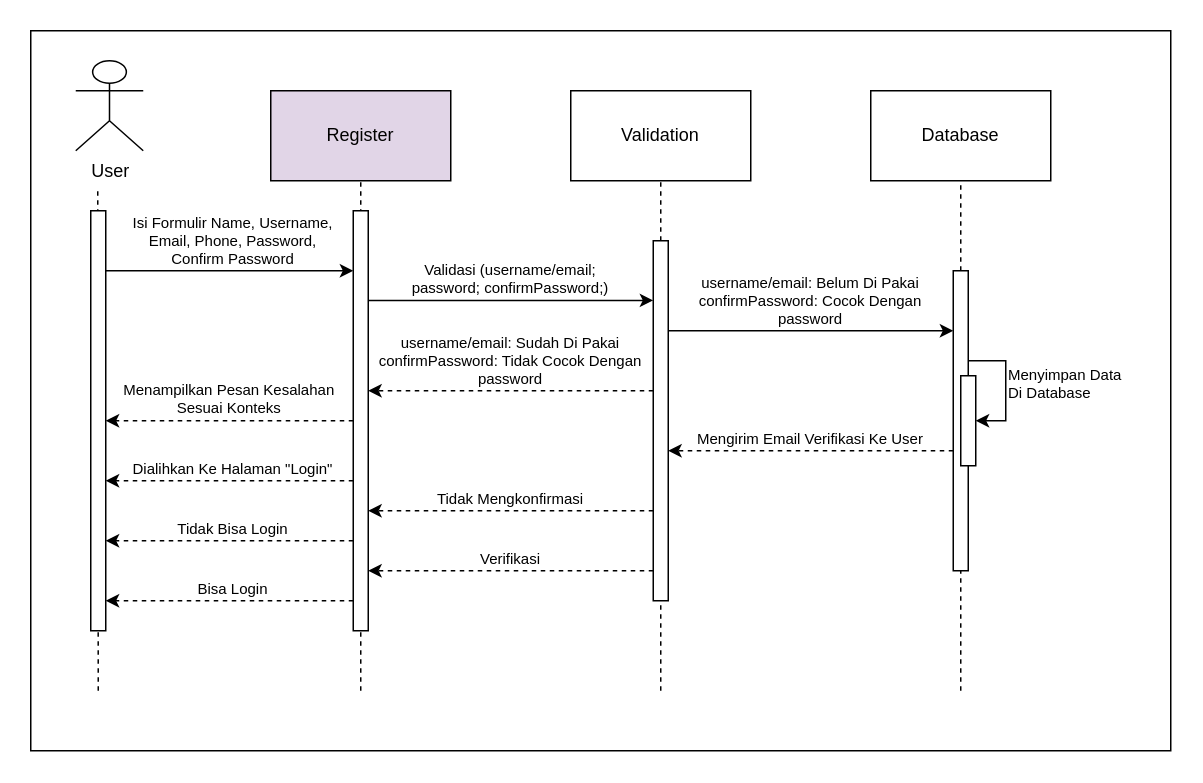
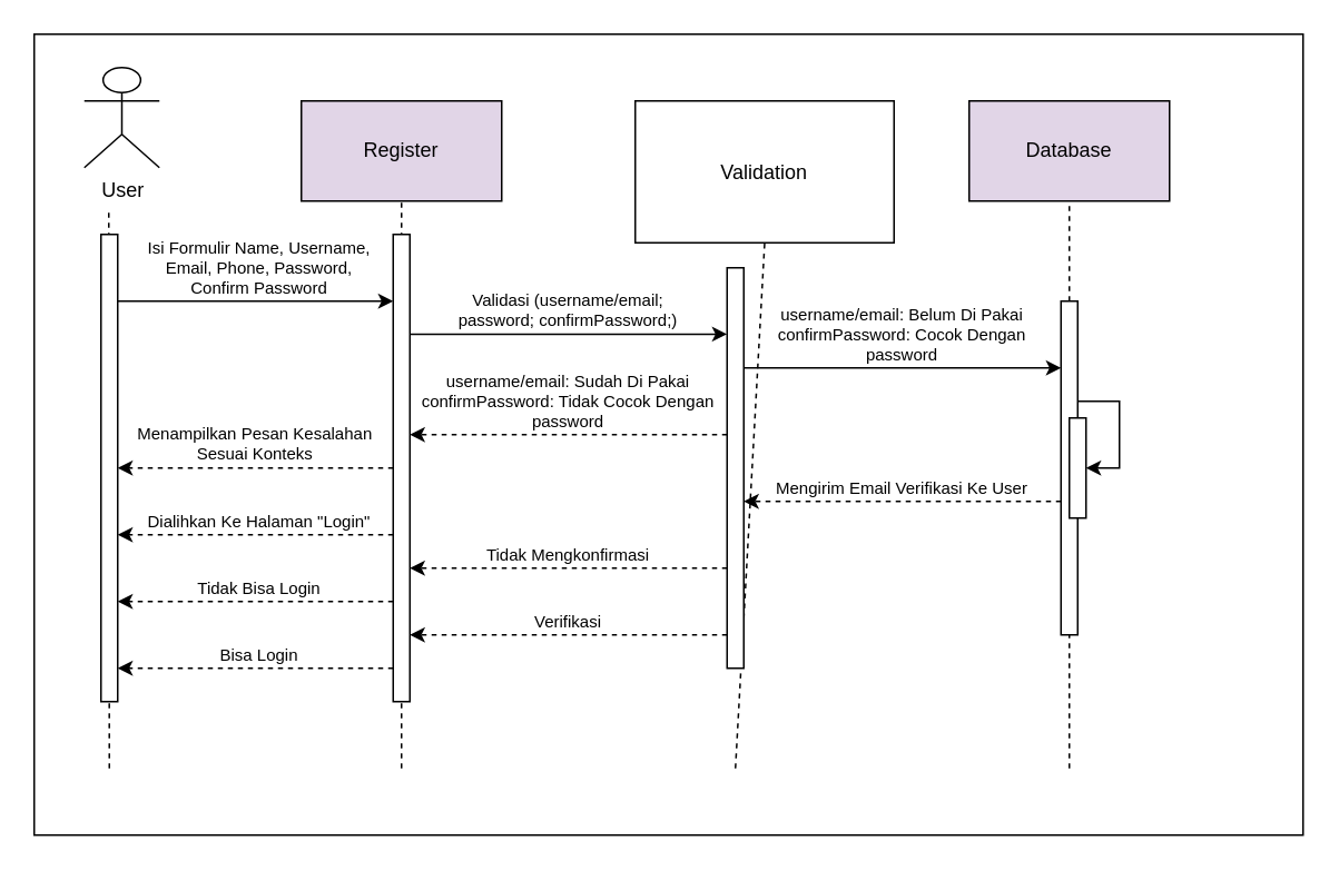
  <mxCell id="0" />
  <mxCell id="1" parent="0" />
  <mxCell id="2" value="" style="rounded=0;whiteSpace=wrap;html=1;fillColor=none;" parent="1" vertex="1"><mxGeometry x="20" y="20" width="760" height="480" as="geometry" /></mxCell>
  <mxCell id="3" value="User" style="shape=umlActor;verticalLabelPosition=bottom;verticalAlign=top;html=1;outlineConnect=0;" parent="1" vertex="1"><mxGeometry x="50" y="40" width="45" height="60" as="geometry" /></mxCell>
  <mxCell id="4" value="Register" style="rounded=0;whiteSpace=wrap;html=1;fillColor=#e1d5e7;" parent="1" vertex="1"><mxGeometry x="180" y="60" width="120" height="60" as="geometry" /></mxCell>
- <mxCell id="5" value="Validation" style="rounded=0;whiteSpace=wrap;html=1;" parent="1" vertex="1"><mxGeometry x="380" y="60" width="120" height="60" as="geometry" /></mxCell>
- <mxCell id="6" value="Database" style="rounded=0;whiteSpace=wrap;html=1;" parent="1" vertex="1"><mxGeometry x="580" y="60" width="120" height="60" as="geometry" /></mxCell>
+ <mxCell id="5" value="Validation" style="rounded=0;whiteSpace=wrap;html=1;" parent="1" vertex="1"><mxGeometry x="380" y="60" width="155" height="85" as="geometry" /></mxCell>
+ <mxCell id="6" value="Database" style="rounded=0;whiteSpace=wrap;html=1;fillColor=#e1d5e7;" parent="1" vertex="1"><mxGeometry x="580" y="60" width="120" height="60" as="geometry" /></mxCell>
  <mxCell id="7" value="" style="endArrow=none;dashed=1;html=1;rounded=0;entryX=0.5;entryY=1;entryDx=0;entryDy=0;" parent="1" target="4" edge="1"><mxGeometry width="50" height="50" relative="1" as="geometry"><mxPoint x="240" y="460" as="sourcePoint" /><mxPoint x="190" y="180" as="targetPoint" /></mxGeometry></mxCell>
  <mxCell id="8" value="" style="endArrow=none;dashed=1;html=1;rounded=0;entryX=0.5;entryY=1;entryDx=0;entryDy=0;" parent="1" target="5" edge="1"><mxGeometry width="50" height="50" relative="1" as="geometry"><mxPoint x="440" y="460" as="sourcePoint" /><mxPoint x="250" y="130" as="targetPoint" /></mxGeometry></mxCell>
  <mxCell id="9" value="" style="endArrow=none;dashed=1;html=1;rounded=0;entryX=0.5;entryY=1;entryDx=0;entryDy=0;" parent="1" source="24" target="6" edge="1"><mxGeometry width="50" height="50" relative="1" as="geometry"><mxPoint x="639.73" y="450" as="sourcePoint" /><mxPoint x="639.73" y="160" as="targetPoint" /></mxGeometry></mxCell>
  <mxCell id="10" value="" style="endArrow=classic;html=1;rounded=0;fontSize=10;" parent="1" target="20" edge="1"><mxGeometry width="50" height="50" relative="1" as="geometry"><mxPoint x="70" y="180" as="sourcePoint" /><mxPoint x="225" y="180" as="targetPoint" /></mxGeometry></mxCell>
  <mxCell id="11" value="" style="endArrow=classic;html=1;rounded=0;fontSize=10;" parent="1" edge="1"><mxGeometry width="50" height="50" relative="1" as="geometry"><mxPoint x="245" y="199.77" as="sourcePoint" /><mxPoint x="435" y="199.77" as="targetPoint" /></mxGeometry></mxCell>
  <mxCell id="12" value="" style="endArrow=classic;html=1;rounded=0;fontSize=10;" parent="1" target="24" edge="1"><mxGeometry width="50" height="50" relative="1" as="geometry"><mxPoint x="445" y="220" as="sourcePoint" /><mxPoint x="630" y="220" as="targetPoint" /></mxGeometry></mxCell>
  <mxCell id="13" value="Isi Formulir Name, Username, Email, Phone, Password, Confirm Password" style="text;html=1;align=center;verticalAlign=middle;whiteSpace=wrap;rounded=0;fontSize=10;" parent="1" vertex="1"><mxGeometry x="80" y="140" width="150" height="40" as="geometry" /></mxCell>
  <mxCell id="14" value="Validasi (username/email;&lt;div&gt;password; confirmPassword;)&lt;/div&gt;" style="text;html=1;align=center;verticalAlign=middle;whiteSpace=wrap;rounded=0;fontSize=10;" parent="1" vertex="1"><mxGeometry x="250" y="170" width="180" height="30" as="geometry" /></mxCell>
  <mxCell id="15" value="username/email: Belum Di Pakai&lt;br&gt;&lt;div&gt;&lt;span style=&quot;background-color: transparent; color: light-dark(rgb(0, 0, 0), rgb(255, 255, 255));&quot;&gt;c&lt;/span&gt;&lt;span style=&quot;background-color: transparent; color: light-dark(rgb(0, 0, 0), rgb(255, 255, 255));&quot;&gt;onfirmPassword&lt;/span&gt;: Cocok Dengan password&lt;/div&gt;" style="text;html=1;align=center;verticalAlign=middle;whiteSpace=wrap;rounded=0;fontSize=10;" parent="1" vertex="1"><mxGeometry x="450" y="180" width="180" height="40" as="geometry" /></mxCell>
  <mxCell id="16" value="" style="endArrow=classic;html=1;rounded=0;dashed=1;fontSize=10;" parent="1" target="20" edge="1"><mxGeometry width="50" height="50" relative="1" as="geometry"><mxPoint x="435" y="260" as="sourcePoint" /><mxPoint x="255" y="260" as="targetPoint" /></mxGeometry></mxCell>
  <mxCell id="17" value="" style="endArrow=classic;html=1;rounded=0;entryX=1;entryY=0.5;entryDx=0;entryDy=0;edgeStyle=orthogonalEdgeStyle;fontSize=10;" parent="1" target="25" edge="1"><mxGeometry width="50" height="50" relative="1" as="geometry"><mxPoint x="645" y="240" as="sourcePoint" /><mxPoint x="700" y="250" as="targetPoint" /><Array as="points"><mxPoint x="670" y="240" /><mxPoint x="670" y="280" /></Array></mxGeometry></mxCell>
- <mxCell id="18" value="Menyimpan Data Di Database" style="text;html=1;align=left;verticalAlign=middle;whiteSpace=wrap;rounded=0;fontSize=10;" parent="1" vertex="1"><mxGeometry x="670" y="240" width="80" height="30" as="geometry" /></mxCell>
  <mxCell id="19" value="" style="endArrow=classic;html=1;rounded=0;dashed=1;fontSize=10;" parent="1" edge="1"><mxGeometry width="50" height="50" relative="1" as="geometry"><mxPoint x="235" y="400" as="sourcePoint" /><mxPoint x="70" y="400" as="targetPoint" /></mxGeometry></mxCell>
  <mxCell id="20" value="" style="html=1;points=[[0,0,0,0,5],[0,1,0,0,-5],[1,0,0,0,5],[1,1,0,0,-5]];perimeter=orthogonalPerimeter;outlineConnect=0;targetShapes=umlLifeline;portConstraint=eastwest;newEdgeStyle={&quot;curved&quot;:0,&quot;rounded&quot;:0};fontSize=10;" parent="1" vertex="1"><mxGeometry x="235" y="140" width="10" height="280" as="geometry" /></mxCell>
  <mxCell id="21" value="" style="endArrow=none;dashed=1;html=1;rounded=0;entryX=0.5;entryY=1;entryDx=0;entryDy=0;" parent="1" edge="1"><mxGeometry width="50" height="50" relative="1" as="geometry"><mxPoint x="65" y="460" as="sourcePoint" /><mxPoint x="64.67" y="126" as="targetPoint" /></mxGeometry></mxCell>
  <mxCell id="22" value="" style="html=1;points=[[0,0,0,0,5],[0,1,0,0,-5],[1,0,0,0,5],[1,1,0,0,-5]];perimeter=orthogonalPerimeter;outlineConnect=0;targetShapes=umlLifeline;portConstraint=eastwest;newEdgeStyle={&quot;curved&quot;:0,&quot;rounded&quot;:0};" parent="1" vertex="1"><mxGeometry x="60" y="140" width="10" height="280" as="geometry" /></mxCell>
  <mxCell id="23" value="" style="endArrow=none;dashed=1;html=1;rounded=0;entryX=0.5;entryY=1;entryDx=0;entryDy=0;fontSize=10;" parent="1" target="24" edge="1"><mxGeometry width="50" height="50" relative="1" as="geometry"><mxPoint x="640" y="460" as="sourcePoint" /><mxPoint x="640" y="120" as="targetPoint" /></mxGeometry></mxCell>
  <mxCell id="24" value="" style="html=1;points=[[0,0,0,0,5],[0,1,0,0,-5],[1,0,0,0,5],[1,1,0,0,-5]];perimeter=orthogonalPerimeter;outlineConnect=0;targetShapes=umlLifeline;portConstraint=eastwest;newEdgeStyle={&quot;curved&quot;:0,&quot;rounded&quot;:0};fontSize=10;" parent="1" vertex="1"><mxGeometry x="635" y="180" width="10" height="200" as="geometry" /></mxCell>
  <mxCell id="25" value="" style="rounded=0;whiteSpace=wrap;html=1;fontSize=10;" parent="1" vertex="1"><mxGeometry x="640" y="250" width="10" height="60" as="geometry" /></mxCell>
  <mxCell id="26" value="username/email: Sudah Di Pakai&lt;br&gt;&lt;div&gt;&lt;span style=&quot;background-color: transparent; color: light-dark(rgb(0, 0, 0), rgb(255, 255, 255));&quot;&gt;c&lt;/span&gt;&lt;span style=&quot;background-color: transparent; color: light-dark(rgb(0, 0, 0), rgb(255, 255, 255));&quot;&gt;onfirmPassword&lt;/span&gt;: Tidak Cocok Dengan p&lt;span style=&quot;background-color: transparent; color: light-dark(rgb(0, 0, 0), rgb(255, 255, 255));&quot;&gt;assword&lt;/span&gt;&lt;/div&gt;" style="text;html=1;align=center;verticalAlign=middle;whiteSpace=wrap;rounded=0;fontSize=10;" parent="1" vertex="1"><mxGeometry x="250" y="220" width="180" height="40" as="geometry" /></mxCell>
  <mxCell id="27" value="" style="html=1;points=[[0,0,0,0,5],[0,1,0,0,-5],[1,0,0,0,5],[1,1,0,0,-5]];perimeter=orthogonalPerimeter;outlineConnect=0;targetShapes=umlLifeline;portConstraint=eastwest;newEdgeStyle={&quot;curved&quot;:0,&quot;rounded&quot;:0};verticalAlign=top;fontSize=10;" parent="1" vertex="1"><mxGeometry x="435" y="160" width="10" height="240" as="geometry" /></mxCell>
  <mxCell id="28" value="Bisa Login" style="text;html=1;align=center;verticalAlign=middle;whiteSpace=wrap;rounded=0;fontSize=10;" parent="1" vertex="1"><mxGeometry x="80" y="377" width="150" height="30" as="geometry" /></mxCell>
  <mxCell id="29" value="" style="endArrow=classic;html=1;rounded=0;dashed=1;fontSize=10;" parent="1" source="20" edge="1"><mxGeometry width="50" height="50" relative="1" as="geometry"><mxPoint x="240" y="280" as="sourcePoint" /><mxPoint x="70" y="280" as="targetPoint" /></mxGeometry></mxCell>
  <mxCell id="30" value="Menampilkan Pesan Kesalahan Sesuai Konteks" style="text;html=1;align=center;verticalAlign=middle;whiteSpace=wrap;rounded=0;fontSize=10;" parent="1" vertex="1"><mxGeometry x="75" y="250" width="155" height="30" as="geometry" /></mxCell>
  <mxCell id="31" value="" style="endArrow=classic;html=1;rounded=0;dashed=1;fontSize=10;" parent="1" edge="1"><mxGeometry width="50" height="50" relative="1" as="geometry"><mxPoint x="635" y="300" as="sourcePoint" /><mxPoint x="445" y="300" as="targetPoint" /></mxGeometry></mxCell>
  <mxCell id="32" value="Mengirim Email Verifikasi Ke User" style="text;html=1;align=center;verticalAlign=middle;whiteSpace=wrap;rounded=0;fontSize=10;" parent="1" vertex="1"><mxGeometry x="450" y="277" width="180" height="30" as="geometry" /></mxCell>
  <mxCell id="33" value="" style="endArrow=classic;html=1;rounded=0;dashed=1;fontSize=10;" parent="1" edge="1"><mxGeometry width="50" height="50" relative="1" as="geometry"><mxPoint x="435" y="340" as="sourcePoint" /><mxPoint x="245" y="340" as="targetPoint" /></mxGeometry></mxCell>
  <mxCell id="34" value="Tidak Mengkonfirmasi" style="text;html=1;align=center;verticalAlign=middle;whiteSpace=wrap;rounded=0;fontSize=10;" parent="1" vertex="1"><mxGeometry x="250" y="317" width="180" height="30" as="geometry" /></mxCell>
  <mxCell id="35" value="" style="endArrow=classic;html=1;rounded=0;dashed=1;fontSize=10;" parent="1" edge="1"><mxGeometry width="50" height="50" relative="1" as="geometry"><mxPoint x="435" y="380" as="sourcePoint" /><mxPoint x="245" y="380" as="targetPoint" /></mxGeometry></mxCell>
  <mxCell id="36" value="Verifikasi" style="text;html=1;align=center;verticalAlign=middle;whiteSpace=wrap;rounded=0;fontSize=10;" parent="1" vertex="1"><mxGeometry x="250" y="357" width="180" height="30" as="geometry" /></mxCell>
  <mxCell id="37" value="" style="endArrow=classic;html=1;rounded=0;dashed=1;fontSize=10;" parent="1" edge="1"><mxGeometry width="50" height="50" relative="1" as="geometry"><mxPoint x="235" y="360" as="sourcePoint" /><mxPoint x="70" y="360" as="targetPoint" /></mxGeometry></mxCell>
  <mxCell id="38" value="Tidak Bisa Login" style="text;html=1;align=center;verticalAlign=middle;whiteSpace=wrap;rounded=0;fontSize=10;" parent="1" vertex="1"><mxGeometry x="80" y="337" width="150" height="30" as="geometry" /></mxCell>
  <mxCell id="39" value="" style="endArrow=classic;html=1;rounded=0;dashed=1;fontSize=10;" parent="1" edge="1"><mxGeometry width="50" height="50" relative="1" as="geometry"><mxPoint x="235" y="320" as="sourcePoint" /><mxPoint x="70" y="320" as="targetPoint" /></mxGeometry></mxCell>
  <mxCell id="40" value="Dialihkan Ke Halaman &quot;Login&quot;" style="text;html=1;align=center;verticalAlign=middle;whiteSpace=wrap;rounded=0;fontSize=10;" parent="1" vertex="1"><mxGeometry x="80" y="297" width="150" height="30" as="geometry" /></mxCell>
